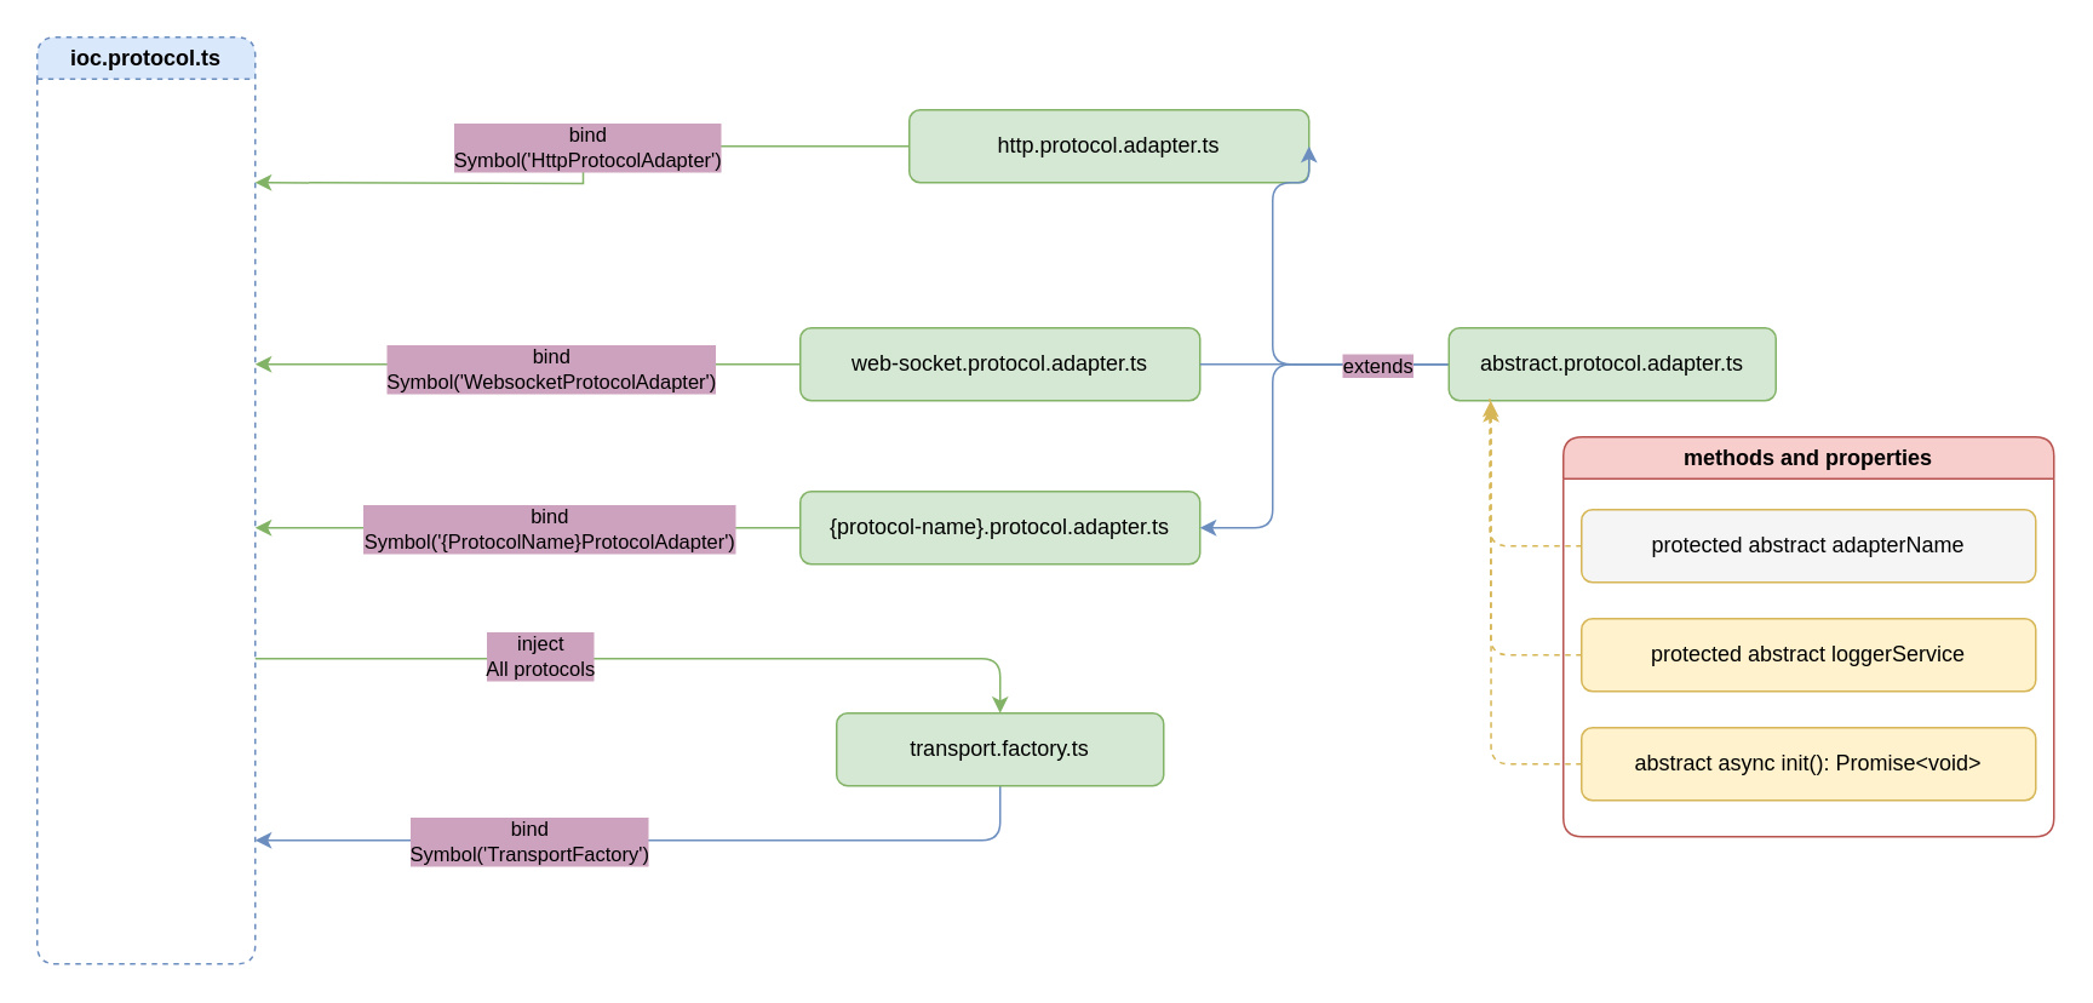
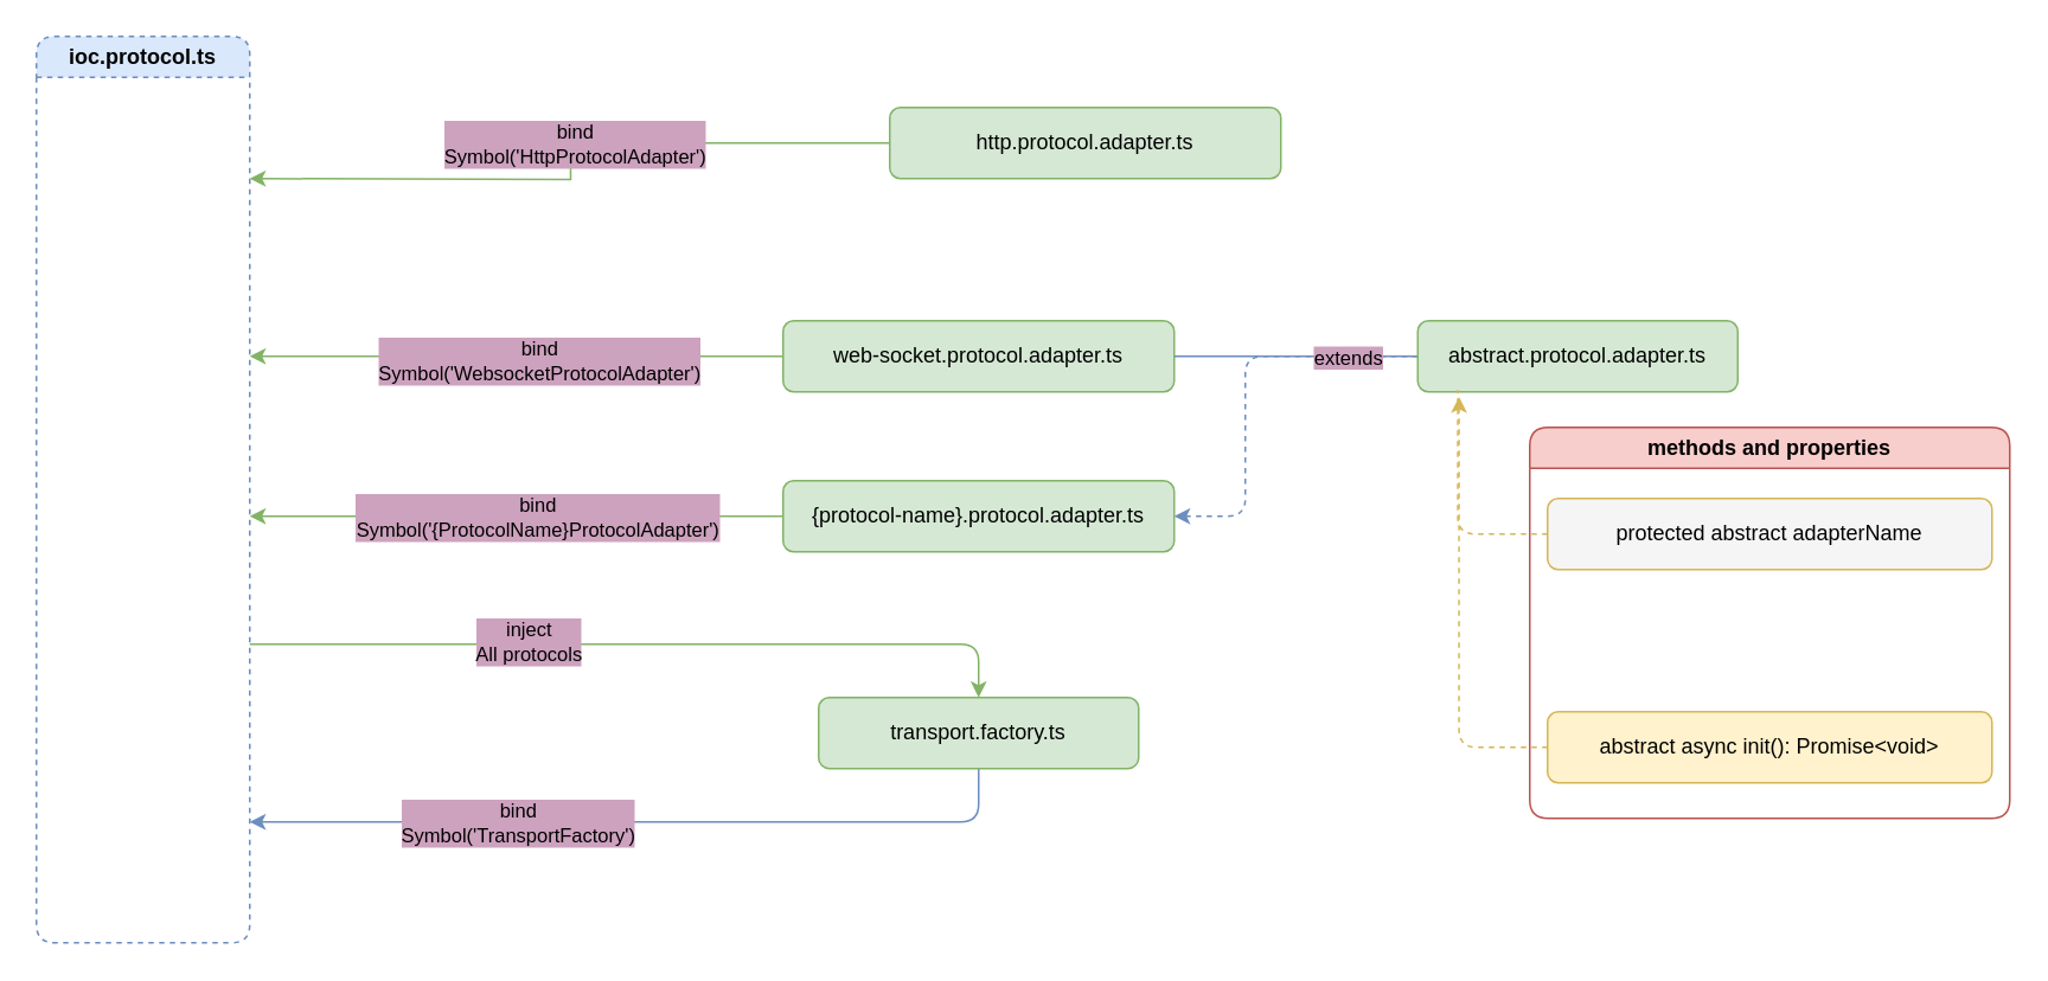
  <mxCell id="0" />
  <mxCell id="1" parent="0" />
  <mxCell id="2" value="ioc.protocol.ts" style="swimlane;whiteSpace=wrap;html=1;rounded=1;dashed=1;fillColor=#dae8fc;strokeColor=#6c8ebf;" parent="1" vertex="1"><mxGeometry x="20" y="20" width="120" height="510" as="geometry" /></mxCell>
  <mxCell id="3" style="edgeStyle=orthogonalEdgeStyle;rounded=0;orthogonalLoop=1;jettySize=auto;html=1;fillColor=#d5e8d4;strokeColor=#82b366;" parent="1" source="5" edge="1"><mxGeometry relative="1" as="geometry"><mxPoint x="140" y="100" as="targetPoint" /></mxGeometry></mxCell>
  <mxCell id="4" value="bind&lt;br&gt;Symbol('HttpProtocolAdapter')" style="edgeLabel;html=1;align=center;verticalAlign=middle;resizable=0;points=[];labelBackgroundColor=#CDA2BE;" parent="3" vertex="1" connectable="0"><mxGeometry x="-0.066" relative="1" as="geometry"><mxPoint as="offset" /></mxGeometry></mxCell>
  <mxCell id="5" value="http.protocol.adapter.ts" style="rounded=1;whiteSpace=wrap;html=1;fillColor=#d5e8d4;strokeColor=#82b366;" parent="1" vertex="1"><mxGeometry x="500" y="60" width="220" height="40" as="geometry" /></mxCell>
  <mxCell id="6" style="edgeStyle=orthogonalEdgeStyle;rounded=0;orthogonalLoop=1;jettySize=auto;html=1;exitX=0;exitY=0.5;exitDx=0;exitDy=0;fillColor=#d5e8d4;strokeColor=#82b366;" parent="1" source="7" edge="1"><mxGeometry relative="1" as="geometry"><mxPoint x="140" y="200" as="targetPoint" /></mxGeometry></mxCell>
  <mxCell id="7" value="web-socket.protocol.adapter.ts" style="rounded=1;whiteSpace=wrap;html=1;fillColor=#d5e8d4;strokeColor=#82b366;" parent="1" vertex="1"><mxGeometry x="440" y="180" width="220" height="40" as="geometry" /></mxCell>
  <mxCell id="8" style="edgeStyle=orthogonalEdgeStyle;rounded=0;orthogonalLoop=1;jettySize=auto;html=1;fillColor=#d5e8d4;strokeColor=#82b366;" parent="1" source="10" edge="1"><mxGeometry relative="1" as="geometry"><mxPoint x="140" y="290" as="targetPoint" /><Array as="points"><mxPoint x="370" y="290" /><mxPoint x="370" y="290" /></Array></mxGeometry></mxCell>
  <mxCell id="9" value="bind&lt;br&gt;Symbol('{ProtocolName}ProtocolAdapter')" style="edgeLabel;html=1;align=center;verticalAlign=middle;resizable=0;points=[];labelBackgroundColor=#CDA2BE;" parent="8" vertex="1" connectable="0"><mxGeometry x="0.083" y="-2" relative="1" as="geometry"><mxPoint x="23" y="2" as="offset" /></mxGeometry></mxCell>
  <mxCell id="10" value="{protocol-name}.protocol.adapter.ts" style="rounded=1;whiteSpace=wrap;html=1;fillColor=#d5e8d4;strokeColor=#82b366;" parent="1" vertex="1"><mxGeometry x="440" y="270" width="220" height="40" as="geometry" /></mxCell>
  <mxCell id="11" value="bind&lt;br&gt;Symbol('WebsocketProtocolAdapter')" style="edgeLabel;html=1;align=center;verticalAlign=middle;resizable=0;points=[];labelBackgroundColor=#CDA2BE;" parent="1" vertex="1" connectable="0"><mxGeometry x="299.997" y="120" as="geometry"><mxPoint x="3" y="82" as="offset" /></mxGeometry></mxCell>
- <mxCell id="12" style="edgeStyle=orthogonalEdgeStyle;rounded=1;orthogonalLoop=1;jettySize=auto;html=1;entryX=1;entryY=0.5;entryDx=0;entryDy=0;fillColor=#dae8fc;strokeColor=#6c8ebf;" parent="1" source="16" target="5" edge="1"><mxGeometry relative="1" as="geometry"><Array as="points"><mxPoint x="700" y="200" /><mxPoint x="700" y="100" /></Array></mxGeometry></mxCell>
  <mxCell id="13" style="edgeStyle=orthogonalEdgeStyle;rounded=1;orthogonalLoop=1;jettySize=auto;html=1;entryX=1;entryY=0.5;entryDx=0;entryDy=0;fillColor=#dae8fc;strokeColor=#6c8ebf;endArrow=none;" parent="1" source="16" target="7" edge="1"><mxGeometry relative="1" as="geometry" /></mxCell>
- <mxCell id="14" style="edgeStyle=orthogonalEdgeStyle;rounded=1;orthogonalLoop=1;jettySize=auto;html=1;entryX=1;entryY=0.5;entryDx=0;entryDy=0;fillColor=#dae8fc;strokeColor=#6c8ebf;" parent="1" source="16" target="10" edge="1"><mxGeometry relative="1" as="geometry"><Array as="points"><mxPoint x="700" y="200" /><mxPoint x="700" y="290" /></Array></mxGeometry></mxCell>
+ <mxCell id="14" style="edgeStyle=orthogonalEdgeStyle;rounded=1;orthogonalLoop=1;jettySize=auto;html=1;entryX=1;entryY=0.5;entryDx=0;entryDy=0;fillColor=#dae8fc;strokeColor=#6c8ebf;dashed=1;" parent="1" source="16" target="10" edge="1"><mxGeometry relative="1" as="geometry"><Array as="points"><mxPoint x="700" y="200" /><mxPoint x="700" y="290" /></Array></mxGeometry></mxCell>
  <mxCell id="15" value="extends" style="edgeLabel;html=1;align=center;verticalAlign=middle;resizable=0;points=[];labelBackgroundColor=#CDA2BE;" parent="14" vertex="1" connectable="0"><mxGeometry x="-0.649" y="2" relative="1" as="geometry"><mxPoint y="-2" as="offset" /></mxGeometry></mxCell>
  <mxCell id="16" value="abstract.protocol.adapter.ts" style="rounded=1;whiteSpace=wrap;html=1;fillColor=#d5e8d4;strokeColor=#82b366;" parent="1" vertex="1"><mxGeometry x="797" y="180" width="180" height="40" as="geometry" /></mxCell>
  <mxCell id="17" value="methods and properties" style="swimlane;whiteSpace=wrap;html=1;fillColor=#f8cecc;strokeColor=#b85450;rounded=1;" parent="1" vertex="1"><mxGeometry x="860" y="240" width="270" height="220" as="geometry" /></mxCell>
  <mxCell id="18" value="protected abstract adapterName" style="rounded=1;whiteSpace=wrap;html=1;fillColor=#f5f5f5;strokeColor=#d6b656;" parent="17" vertex="1"><mxGeometry x="10" y="40" width="250" height="40" as="geometry" /></mxCell>
- <mxCell id="19" value="protected abstract loggerService" style="rounded=1;whiteSpace=wrap;html=1;fillColor=#fff2cc;strokeColor=#d6b656;" parent="17" vertex="1"><mxGeometry x="10" y="100" width="250" height="40" as="geometry" /></mxCell>
  <mxCell id="20" value="abstract async init(): Promise&amp;lt;void&amp;gt;" style="rounded=1;whiteSpace=wrap;html=1;fillColor=#fff2cc;strokeColor=#d6b656;" parent="17" vertex="1"><mxGeometry x="10" y="160" width="250" height="40" as="geometry" /></mxCell>
  <mxCell id="21" style="edgeStyle=orthogonalEdgeStyle;rounded=1;orthogonalLoop=1;jettySize=auto;html=1;exitX=0;exitY=0.5;exitDx=0;exitDy=0;fillColor=#fff2cc;strokeColor=#d6b656;dashed=1;entryX=0.125;entryY=0.975;entryDx=0;entryDy=0;entryPerimeter=0;endArrow=none;" parent="1" source="18" target="16" edge="1"><mxGeometry relative="1" as="geometry"><mxPoint x="820" y="230" as="targetPoint" /><Array as="points"><mxPoint x="820" y="300" /><mxPoint x="820" y="219" /></Array></mxGeometry></mxCell>
- <mxCell id="22" style="edgeStyle=orthogonalEdgeStyle;rounded=1;orthogonalLoop=1;jettySize=auto;html=1;exitX=0;exitY=0.5;exitDx=0;exitDy=0;fillColor=#fff2cc;strokeColor=#d6b656;dashed=1;" parent="1" source="19" target="16" edge="1"><mxGeometry relative="1" as="geometry"><mxPoint x="846" y="220" as="targetPoint" /><Array as="points"><mxPoint x="820" y="360" /></Array></mxGeometry></mxCell>
  <mxCell id="23" style="edgeStyle=orthogonalEdgeStyle;rounded=1;orthogonalLoop=1;jettySize=auto;html=1;entryX=0.129;entryY=1.071;entryDx=0;entryDy=0;entryPerimeter=0;exitX=0;exitY=0.5;exitDx=0;exitDy=0;fillColor=#fff2cc;strokeColor=#d6b656;dashed=1;" parent="1" source="20" target="16" edge="1"><mxGeometry relative="1" as="geometry" /></mxCell>
  <mxCell id="24" style="edgeStyle=orthogonalEdgeStyle;rounded=1;orthogonalLoop=1;jettySize=auto;html=1;entryX=0.5;entryY=0;entryDx=0;entryDy=0;fillColor=#d5e8d4;strokeColor=#82b366;" parent="1" target="28" edge="1"><mxGeometry relative="1" as="geometry"><mxPoint x="140" y="362" as="sourcePoint" /><Array as="points"><mxPoint x="140" y="362" /><mxPoint x="550" y="362" /></Array></mxGeometry></mxCell>
  <mxCell id="25" value="inject&lt;br&gt;All protocols" style="edgeLabel;html=1;align=center;verticalAlign=middle;resizable=0;points=[];labelBackgroundColor=#CDA2BE;" parent="24" vertex="1" connectable="0"><mxGeometry x="-0.187" y="2" relative="1" as="geometry"><mxPoint x="-23" as="offset" /></mxGeometry></mxCell>
  <mxCell id="26" style="edgeStyle=orthogonalEdgeStyle;rounded=1;orthogonalLoop=1;jettySize=auto;html=1;exitX=0.5;exitY=1;exitDx=0;exitDy=0;fillColor=#dae8fc;strokeColor=#6c8ebf;" parent="1" source="28" edge="1"><mxGeometry relative="1" as="geometry"><mxPoint x="140" y="462" as="targetPoint" /><Array as="points"><mxPoint x="550" y="461.98" /><mxPoint x="230" y="461.98" /></Array></mxGeometry></mxCell>
  <mxCell id="27" value="bind&lt;br&gt;Symbol('TransportFactory')" style="edgeLabel;html=1;align=center;verticalAlign=middle;resizable=0;points=[];labelBackgroundColor=#CDA2BE;" parent="26" vertex="1" connectable="0"><mxGeometry x="0.337" y="4" relative="1" as="geometry"><mxPoint x="4" y="-4" as="offset" /></mxGeometry></mxCell>
  <mxCell id="28" value="transport.factory.ts" style="rounded=1;whiteSpace=wrap;html=1;fillColor=#d5e8d4;strokeColor=#82b366;" parent="1" vertex="1"><mxGeometry x="460" y="391.98" width="180" height="40" as="geometry" /></mxCell>
